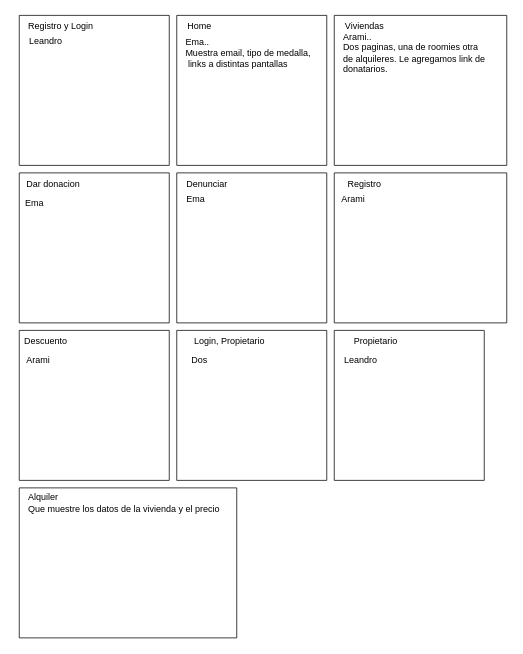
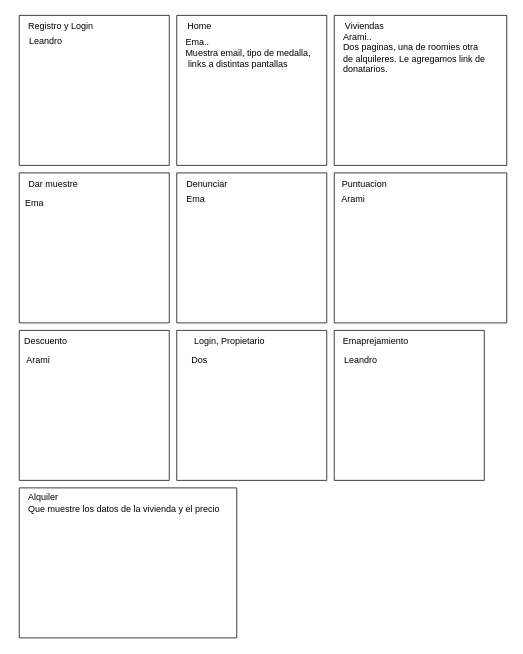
  <mxCell id="0" />
  <mxCell id="1" parent="0" />
  <mxCell id="2" value="" style="swimlane;startSize=0;" vertex="1" parent="1"><mxGeometry x="25" y="20" width="200" height="200" as="geometry" /></mxCell>
  <mxCell id="3" value="Registro y Login" style="text;html=1;align=center;verticalAlign=middle;resizable=0;points=[];autosize=1;strokeColor=none;fillColor=none;" vertex="1" parent="2"><mxGeometry width="110" height="30" as="geometry" /></mxCell>
  <mxCell id="4" value="Leandro" style="text;html=1;align=center;verticalAlign=middle;resizable=0;points=[];autosize=1;strokeColor=none;fillColor=none;" vertex="1" parent="2"><mxGeometry y="20" width="70" height="30" as="geometry" /></mxCell>
  <mxCell id="5" value="" style="swimlane;startSize=0;" vertex="1" parent="1"><mxGeometry x="235" y="20" width="200" height="200" as="geometry" /></mxCell>
  <mxCell id="6" value="Home" style="text;html=1;align=center;verticalAlign=middle;resizable=0;points=[];autosize=1;strokeColor=none;fillColor=none;" vertex="1" parent="5"><mxGeometry width="60" height="30" as="geometry" /></mxCell>
  <mxCell id="7" value="Ema..&amp;nbsp;&amp;nbsp;&lt;br&gt;Muestra email, tipo de medalla,&lt;br&gt;&amp;nbsp;links a distintas pantallas" style="text;html=1;align=left;verticalAlign=middle;resizable=0;points=[];autosize=1;strokeColor=none;fillColor=none;" vertex="1" parent="5"><mxGeometry x="10" y="20" width="190" height="60" as="geometry" /></mxCell>
  <mxCell id="8" value="" style="swimlane;startSize=0;" vertex="1" parent="1"><mxGeometry x="445" y="20" width="230" height="200" as="geometry" /></mxCell>
  <mxCell id="9" value="Viviendas" style="text;html=1;align=center;verticalAlign=middle;resizable=0;points=[];autosize=1;strokeColor=none;fillColor=none;" vertex="1" parent="8"><mxGeometry width="80" height="30" as="geometry" /></mxCell>
  <mxCell id="10" value="Arami..&amp;nbsp;&lt;br&gt;Dos paginas, una de roomies otra&lt;br&gt;de alquileres. Le agregamos link de&amp;nbsp;&lt;br&gt;donatarios.&amp;nbsp;" style="text;html=1;align=left;verticalAlign=middle;resizable=0;points=[];autosize=1;strokeColor=none;fillColor=none;" vertex="1" parent="8"><mxGeometry x="10" y="15" width="220" height="70" as="geometry" /></mxCell>
  <mxCell id="11" value="" style="swimlane;startSize=0;" vertex="1" parent="1"><mxGeometry x="25" y="230" width="200" height="200" as="geometry" /></mxCell>
- <mxCell id="12" value="Dar donacion" style="text;html=1;align=center;verticalAlign=middle;resizable=0;points=[];autosize=1;strokeColor=none;fillColor=none;" vertex="1" parent="11"><mxGeometry width="90" height="30" as="geometry" /></mxCell>
+ <mxCell id="12" value="Dar muestre" style="text;html=1;align=center;verticalAlign=middle;resizable=0;points=[];autosize=1;strokeColor=none;fillColor=none;" vertex="1" parent="11"><mxGeometry width="90" height="30" as="geometry" /></mxCell>
  <mxCell id="13" value="" style="swimlane;startSize=0;" vertex="1" parent="1"><mxGeometry x="235" y="230" width="200" height="200" as="geometry" /></mxCell>
  <mxCell id="14" value="Denunciar" style="text;html=1;align=center;verticalAlign=middle;resizable=0;points=[];autosize=1;strokeColor=none;fillColor=none;" vertex="1" parent="13"><mxGeometry width="80" height="30" as="geometry" /></mxCell>
  <mxCell id="15" value="Ema" style="text;html=1;align=center;verticalAlign=middle;resizable=0;points=[];autosize=1;strokeColor=none;fillColor=none;" vertex="1" parent="13"><mxGeometry y="20" width="50" height="30" as="geometry" /></mxCell>
  <mxCell id="16" value="Ema" style="text;html=1;align=center;verticalAlign=middle;resizable=0;points=[];autosize=1;strokeColor=none;fillColor=none;" vertex="1" parent="1"><mxGeometry x="20" y="255" width="50" height="30" as="geometry" /></mxCell>
  <mxCell id="17" value="" style="swimlane;startSize=0;" vertex="1" parent="1"><mxGeometry x="445" y="230" width="230" height="200" as="geometry" /></mxCell>
- <mxCell id="18" value="Registro" style="text;html=1;align=center;verticalAlign=middle;resizable=0;points=[];autosize=1;strokeColor=none;fillColor=none;" vertex="1" parent="17"><mxGeometry width="80" height="30" as="geometry" /></mxCell>
+ <mxCell id="18" value="Puntuacion" style="text;html=1;align=center;verticalAlign=middle;resizable=0;points=[];autosize=1;strokeColor=none;fillColor=none;" vertex="1" parent="17"><mxGeometry width="80" height="30" as="geometry" /></mxCell>
  <mxCell id="19" value="Arami" style="text;html=1;align=center;verticalAlign=middle;resizable=0;points=[];autosize=1;strokeColor=none;fillColor=none;" vertex="1" parent="17"><mxGeometry y="20" width="50" height="30" as="geometry" /></mxCell>
  <mxCell id="20" value="" style="swimlane;startSize=0;" vertex="1" parent="1"><mxGeometry x="25" y="440" width="200" height="200" as="geometry" /></mxCell>
  <mxCell id="21" value="Descuento" style="text;html=1;align=center;verticalAlign=middle;resizable=0;points=[];autosize=1;strokeColor=none;fillColor=none;" vertex="1" parent="20"><mxGeometry x="-5" width="80" height="30" as="geometry" /></mxCell>
  <mxCell id="22" value="Arami" style="text;html=1;align=center;verticalAlign=middle;resizable=0;points=[];autosize=1;strokeColor=none;fillColor=none;" vertex="1" parent="20"><mxGeometry y="25" width="50" height="30" as="geometry" /></mxCell>
  <mxCell id="23" value="" style="swimlane;startSize=0;" vertex="1" parent="1"><mxGeometry x="235" y="440" width="200" height="200" as="geometry" /></mxCell>
  <mxCell id="24" value="Login, Propietario" style="text;html=1;align=center;verticalAlign=middle;resizable=0;points=[];autosize=1;strokeColor=none;fillColor=none;" vertex="1" parent="23"><mxGeometry width="140" height="30" as="geometry" /></mxCell>
  <mxCell id="25" value="Dos" style="text;html=1;align=center;verticalAlign=middle;resizable=0;points=[];autosize=1;strokeColor=none;fillColor=none;" vertex="1" parent="23"><mxGeometry x="10" y="25" width="40" height="30" as="geometry" /></mxCell>
  <mxCell id="26" value="" style="swimlane;startSize=0;" vertex="1" parent="1"><mxGeometry x="445" y="440" width="200" height="200" as="geometry" /></mxCell>
- <mxCell id="27" value="Propietario" style="text;html=1;align=center;verticalAlign=middle;resizable=0;points=[];autosize=1;strokeColor=none;fillColor=none;" vertex="1" parent="26"><mxGeometry width="110" height="30" as="geometry" /></mxCell>
+ <mxCell id="27" value="Emaprejamiento" style="text;html=1;align=center;verticalAlign=middle;resizable=0;points=[];autosize=1;strokeColor=none;fillColor=none;" vertex="1" parent="26"><mxGeometry width="110" height="30" as="geometry" /></mxCell>
  <mxCell id="28" value="Leandro" style="text;html=1;align=center;verticalAlign=middle;resizable=0;points=[];autosize=1;strokeColor=none;fillColor=none;" vertex="1" parent="26"><mxGeometry y="25" width="70" height="30" as="geometry" /></mxCell>
  <mxCell id="29" value="" style="swimlane;startSize=0;" vertex="1" parent="1"><mxGeometry x="25" y="650" width="290" height="200" as="geometry" /></mxCell>
  <mxCell id="30" value="Alquiler&lt;br&gt;Que muestre los datos de la vivienda y el precio" style="text;html=1;align=left;verticalAlign=middle;resizable=0;points=[];autosize=1;strokeColor=none;fillColor=none;" vertex="1" parent="29"><mxGeometry x="10" width="280" height="40" as="geometry" /></mxCell>
